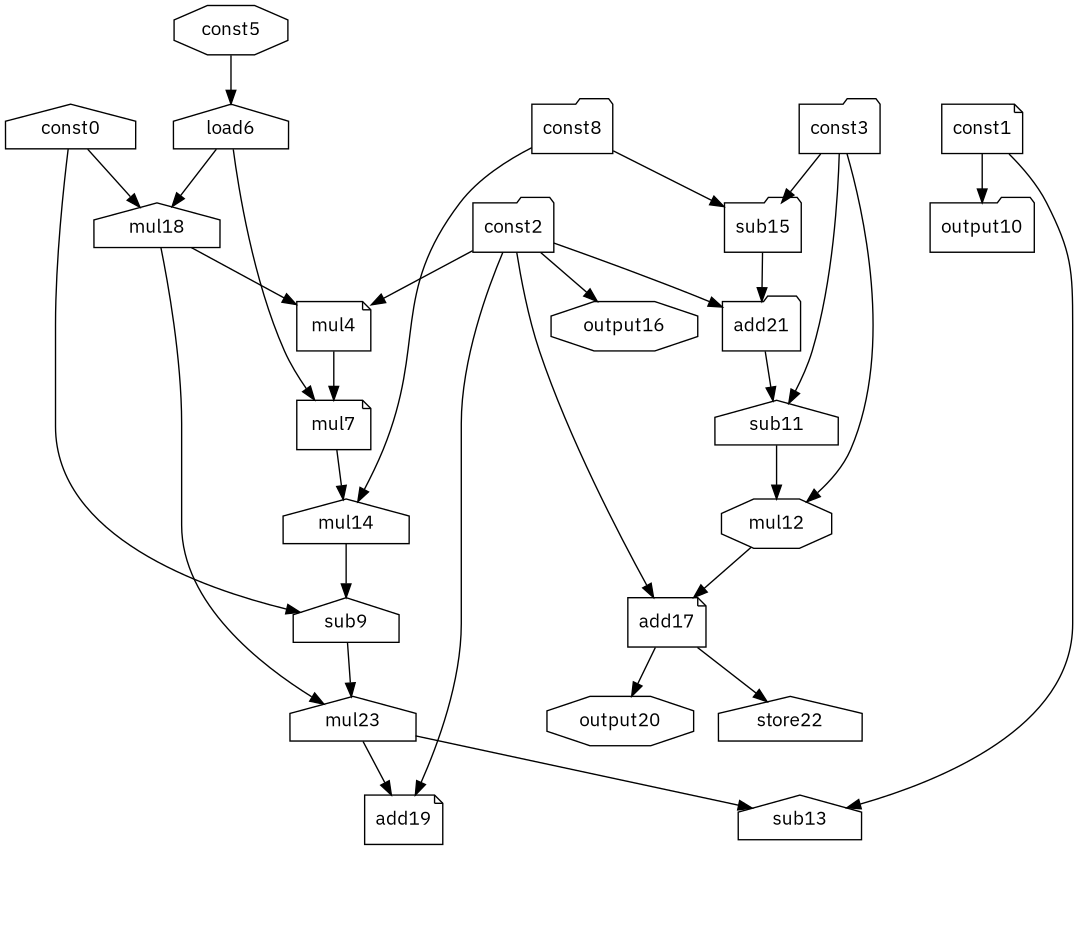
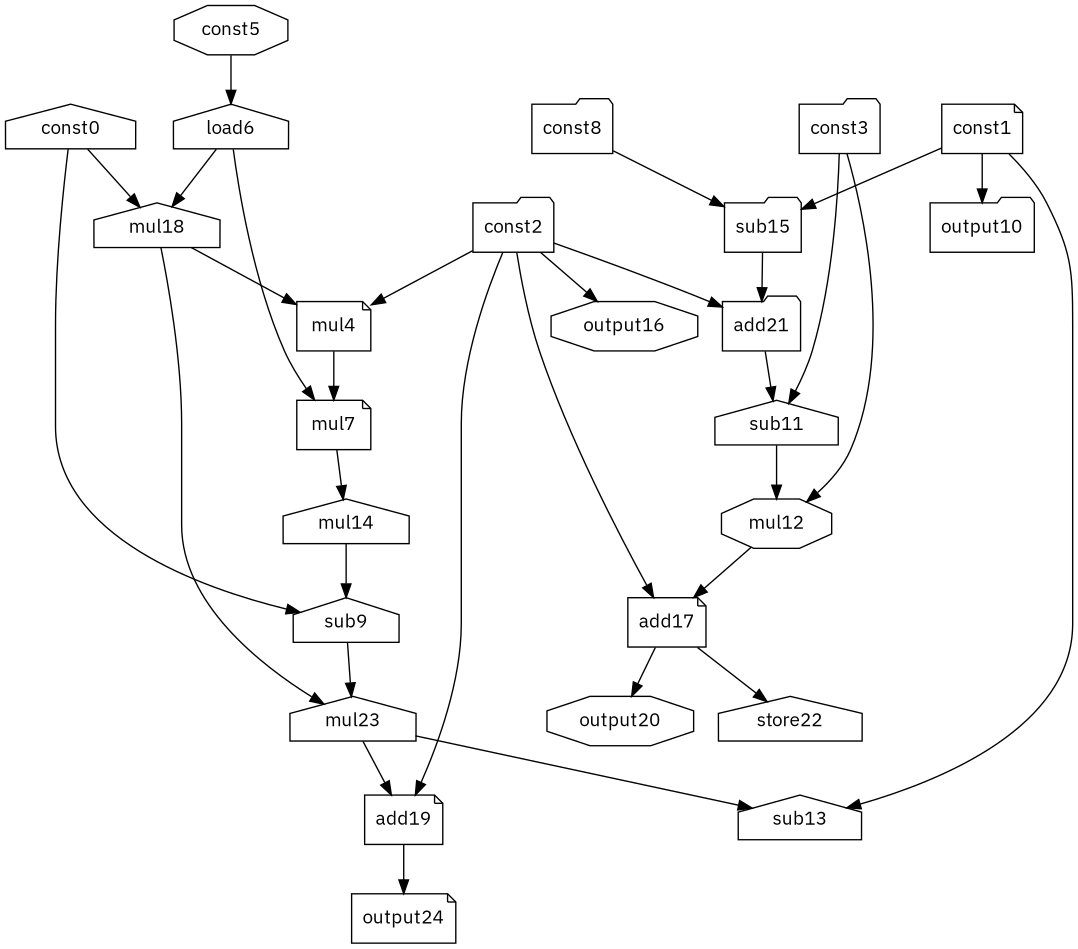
  digraph {
    fontname="IBM Plex Sans"
    node [fontname="IBM Plex Sans" opcode=const shape=house]
    edge [fontname="IBM Plex Sans" operand=0]
    sub9 [opcode=sub]
    const0
    mul18 [opcode=mul]
    mul23 [opcode=mul]
    add17 [opcode=add shape=note]
    store22 [opcode=store]
    output20 [opcode=output shape=octagon]
    mul4 [opcode=mul shape=note]
    const1 [shape=note]
    output10 [opcode=output shape=folder]
    sub13 [opcode=sub]
    sub15 [opcode=sub shape=folder]
    add21 [opcode=add shape=folder]
    const2 [shape=folder]
    output16 [opcode=output shape=octagon]
    add19 [opcode=add shape=note]
    mul7 [opcode=mul shape=note]
+   output24 [opcode=output shape=note]
    sub11 [opcode=sub]
    const3 [shape=folder]
    mul12 [opcode=mul shape=octagon]
    mul14 [opcode=mul]
    const5 [shape=octagon]
    load6 [opcode=load]
    const8 [shape=folder]
    sub9 -> mul23
    const0 -> sub9
    const0 -> mul18
    mul18 -> mul23 [operand=1]
    mul18 -> mul4 [operand=1]
    mul23 -> sub13 [operand=1]
    mul23 -> add19 [operand=1]
    add17 -> store22 [operand=1]
    add17 -> output20
    mul4 -> mul7
    const1 -> output10
    const1 -> sub13
-   const3 -> sub15 [operand=1]
+   const1 -> sub15 [operand=1]
    sub15 -> add21 [operand=1]
    add21 -> sub11 [operand=1]
    const2 -> add17
    const2 -> mul4
    const2 -> add21
    const2 -> output16
    const2 -> add19
+   add19 -> output24
    mul7 -> mul14 [operand=1]
    sub11 -> mul12 [operand=1]
    const3 -> sub11
    const3 -> mul12
    mul12 -> add17 [operand=1]
    mul14 -> sub9 [operand=1]
    const5 -> load6
    load6 -> mul18 [operand=1]
    load6 -> mul7 [operand=1]
    const8 -> sub15
-   const8 -> mul14
  }
